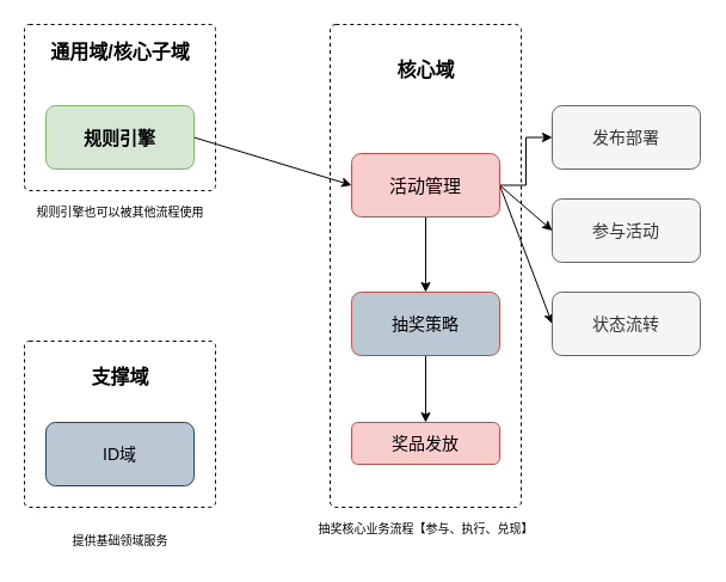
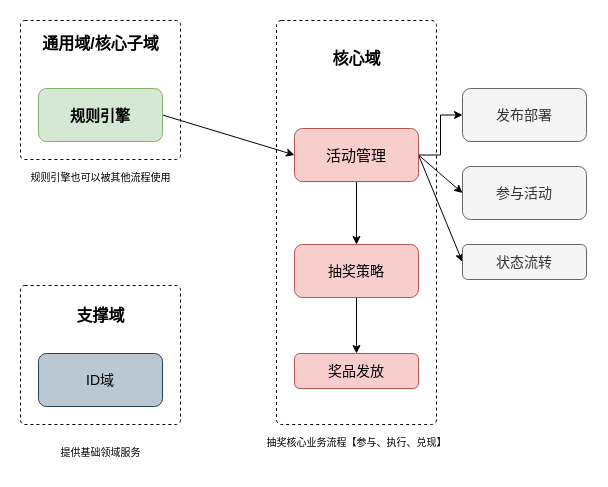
  <mxCell id="0" />
  <mxCell id="1" parent="0" />
  <mxCell id="2" value="" style="rounded=1;whiteSpace=wrap;html=1;fontSize=14;fillColor=none;arcSize=3;dashed=1;" vertex="1" parent="1"><mxGeometry x="20" y="285" width="160" height="139" as="geometry" /></mxCell>
  <mxCell id="3" style="edgeStyle=orthogonalEdgeStyle;rounded=0;orthogonalLoop=1;jettySize=auto;html=1;exitX=1;exitY=0.5;exitDx=0;exitDy=0;entryX=0;entryY=0.5;entryDx=0;entryDy=0;fontSize=15;" edge="1" parent="1" source="7" target="10"><mxGeometry relative="1" as="geometry" /></mxCell>
  <mxCell id="4" style="rounded=0;orthogonalLoop=1;jettySize=auto;html=1;exitX=1;exitY=0.5;exitDx=0;exitDy=0;entryX=0;entryY=0.5;entryDx=0;entryDy=0;fontSize=15;" edge="1" parent="1" source="7" target="11"><mxGeometry relative="1" as="geometry" /></mxCell>
  <mxCell id="5" style="edgeStyle=none;rounded=0;orthogonalLoop=1;jettySize=auto;html=1;exitX=1;exitY=0.5;exitDx=0;exitDy=0;entryX=0;entryY=0.5;entryDx=0;entryDy=0;fontSize=15;" edge="1" parent="1" source="7" target="12"><mxGeometry relative="1" as="geometry" /></mxCell>
  <mxCell id="6" style="edgeStyle=none;rounded=0;orthogonalLoop=1;jettySize=auto;html=1;exitX=0.5;exitY=1;exitDx=0;exitDy=0;entryX=0.5;entryY=0;entryDx=0;entryDy=0;fontSize=14;" edge="1" parent="1" source="7" target="9"><mxGeometry relative="1" as="geometry" /></mxCell>
  <mxCell id="7" value="&lt;font style=&quot;font-size: 15px;&quot;&gt;活动管理&lt;/font&gt;" style="rounded=1;whiteSpace=wrap;html=1;fillColor=#f8cecc;strokeColor=#b85450;" vertex="1" parent="1"><mxGeometry x="294" y="128" width="124" height="53" as="geometry" /></mxCell>
  <mxCell id="8" style="edgeStyle=none;rounded=0;orthogonalLoop=1;jettySize=auto;html=1;exitX=0.5;exitY=1;exitDx=0;exitDy=0;entryX=0.5;entryY=0;entryDx=0;entryDy=0;fontSize=14;entryPerimeter=0;" edge="1" parent="1" source="9" target="13"><mxGeometry relative="1" as="geometry"><mxPoint x="356" y="350" as="targetPoint" /></mxGeometry></mxCell>
- <mxCell id="9" value="抽奖策略" style="rounded=1;whiteSpace=wrap;html=1;fillColor=#bac8d3;strokeColor=#b85450;fontSize=14;" vertex="1" parent="1"><mxGeometry x="294" y="244" width="124" height="53" as="geometry" /></mxCell>
+ <mxCell id="9" value="抽奖策略" style="rounded=1;whiteSpace=wrap;html=1;fillColor=#f8cecc;strokeColor=#b85450;fontSize=14;" vertex="1" parent="1"><mxGeometry x="294" y="244" width="124" height="53" as="geometry" /></mxCell>
  <mxCell id="10" value="发布部署" style="rounded=1;whiteSpace=wrap;html=1;fontSize=14;fillColor=#f5f5f5;fontColor=#333333;strokeColor=#666666;" vertex="1" parent="1"><mxGeometry x="462" y="88" width="124" height="53" as="geometry" /></mxCell>
  <mxCell id="11" value="参与活动" style="rounded=1;whiteSpace=wrap;html=1;fontSize=14;fillColor=#f5f5f5;fontColor=#333333;strokeColor=#666666;" vertex="1" parent="1"><mxGeometry x="462" y="166" width="124" height="53" as="geometry" /></mxCell>
- <mxCell id="12" value="状态流转" style="rounded=1;whiteSpace=wrap;html=1;fontSize=14;fillColor=#f5f5f5;fontColor=#333333;strokeColor=#666666;" vertex="1" parent="1"><mxGeometry x="462" y="244" width="124" height="53" as="geometry" /></mxCell>
+ <mxCell id="12" value="状态流转" style="rounded=1;whiteSpace=wrap;html=1;fontSize=14;fillColor=#f5f5f5;fontColor=#333333;strokeColor=#666666;" vertex="1" parent="1"><mxGeometry x="462" y="244" width="124" height="35" as="geometry" /></mxCell>
  <mxCell id="13" value="奖品发放" style="rounded=1;whiteSpace=wrap;html=1;fillColor=#f8cecc;strokeColor=#b85450;fontSize=14;" vertex="1" parent="1"><mxGeometry x="294" y="353" width="124" height="35" as="geometry" /></mxCell>
  <mxCell id="14" style="edgeStyle=none;rounded=0;orthogonalLoop=1;jettySize=auto;html=1;exitX=1;exitY=0.5;exitDx=0;exitDy=0;entryX=0;entryY=0.5;entryDx=0;entryDy=0;fontSize=14;" edge="1" parent="1" source="15" target="7"><mxGeometry relative="1" as="geometry" /></mxCell>
  <mxCell id="15" value="&lt;span style=&quot;font-size: 15px;&quot;&gt;&lt;b&gt;规则引擎&lt;/b&gt;&lt;/span&gt;" style="rounded=1;whiteSpace=wrap;html=1;fillColor=#d5e8d4;strokeColor=#82b366;" vertex="1" parent="1"><mxGeometry x="38" y="88" width="124" height="53" as="geometry" /></mxCell>
  <mxCell id="16" value="ID域" style="rounded=1;whiteSpace=wrap;html=1;fillColor=#bac8d3;strokeColor=#23445d;fontSize=14;" vertex="1" parent="1"><mxGeometry x="38" y="353" width="124" height="53" as="geometry" /></mxCell>
  <mxCell id="17" value="" style="rounded=1;whiteSpace=wrap;html=1;fontSize=14;fillColor=none;arcSize=3;dashed=1;" vertex="1" parent="1"><mxGeometry x="276" y="20" width="160" height="404" as="geometry" /></mxCell>
  <mxCell id="18" value="&lt;b&gt;&lt;font style=&quot;font-size: 16px;&quot;&gt;核心域&lt;/font&gt;&lt;/b&gt;" style="text;html=1;align=center;verticalAlign=middle;resizable=0;points=[];autosize=1;strokeColor=none;fillColor=none;fontSize=14;" vertex="1" parent="1"><mxGeometry x="323" y="42" width="66" height="31" as="geometry" /></mxCell>
  <mxCell id="19" value="" style="rounded=1;whiteSpace=wrap;html=1;fontSize=14;fillColor=none;arcSize=3;dashed=1;" vertex="1" parent="1"><mxGeometry x="20" y="20" width="160" height="139" as="geometry" /></mxCell>
  <mxCell id="20" value="&lt;span style=&quot;font-size: 16px;&quot;&gt;&lt;b&gt;通用域/核心子域&lt;/b&gt;&lt;/span&gt;" style="text;html=1;align=center;verticalAlign=middle;resizable=0;points=[];autosize=1;strokeColor=none;fillColor=none;fontSize=14;" vertex="1" parent="1"><mxGeometry x="33" y="27" width="134" height="31" as="geometry" /></mxCell>
  <mxCell id="21" value="&lt;font style=&quot;font-size: 10px;&quot;&gt;规则引擎也可以被其他流程使用&lt;/font&gt;" style="text;html=1;align=center;verticalAlign=middle;resizable=0;points=[];autosize=1;strokeColor=none;fillColor=none;fontSize=16;" vertex="1" parent="1"><mxGeometry x="21" y="159" width="158" height="31" as="geometry" /></mxCell>
  <mxCell id="22" value="&lt;span style=&quot;font-size: 16px;&quot;&gt;&lt;b&gt;支撑域&lt;/b&gt;&lt;/span&gt;" style="text;html=1;align=center;verticalAlign=middle;resizable=0;points=[];autosize=1;strokeColor=none;fillColor=none;fontSize=14;" vertex="1" parent="1"><mxGeometry x="67" y="299" width="66" height="31" as="geometry" /></mxCell>
  <mxCell id="23" value="&lt;span style=&quot;font-size: 10px;&quot;&gt;抽奖核心业务流程【参与、执行、兑现】&lt;/span&gt;" style="text;html=1;align=center;verticalAlign=middle;resizable=0;points=[];autosize=1;strokeColor=none;fillColor=none;fontSize=16;" vertex="1" parent="1"><mxGeometry x="257" y="424" width="198" height="31" as="geometry" /></mxCell>
  <mxCell id="24" value="&lt;span style=&quot;font-size: 10px;&quot;&gt;提供基础领域服务&lt;/span&gt;" style="text;html=1;align=center;verticalAlign=middle;resizable=0;points=[];autosize=1;strokeColor=none;fillColor=none;fontSize=16;" vertex="1" parent="1"><mxGeometry x="51" y="434" width="98" height="31" as="geometry" /></mxCell>
